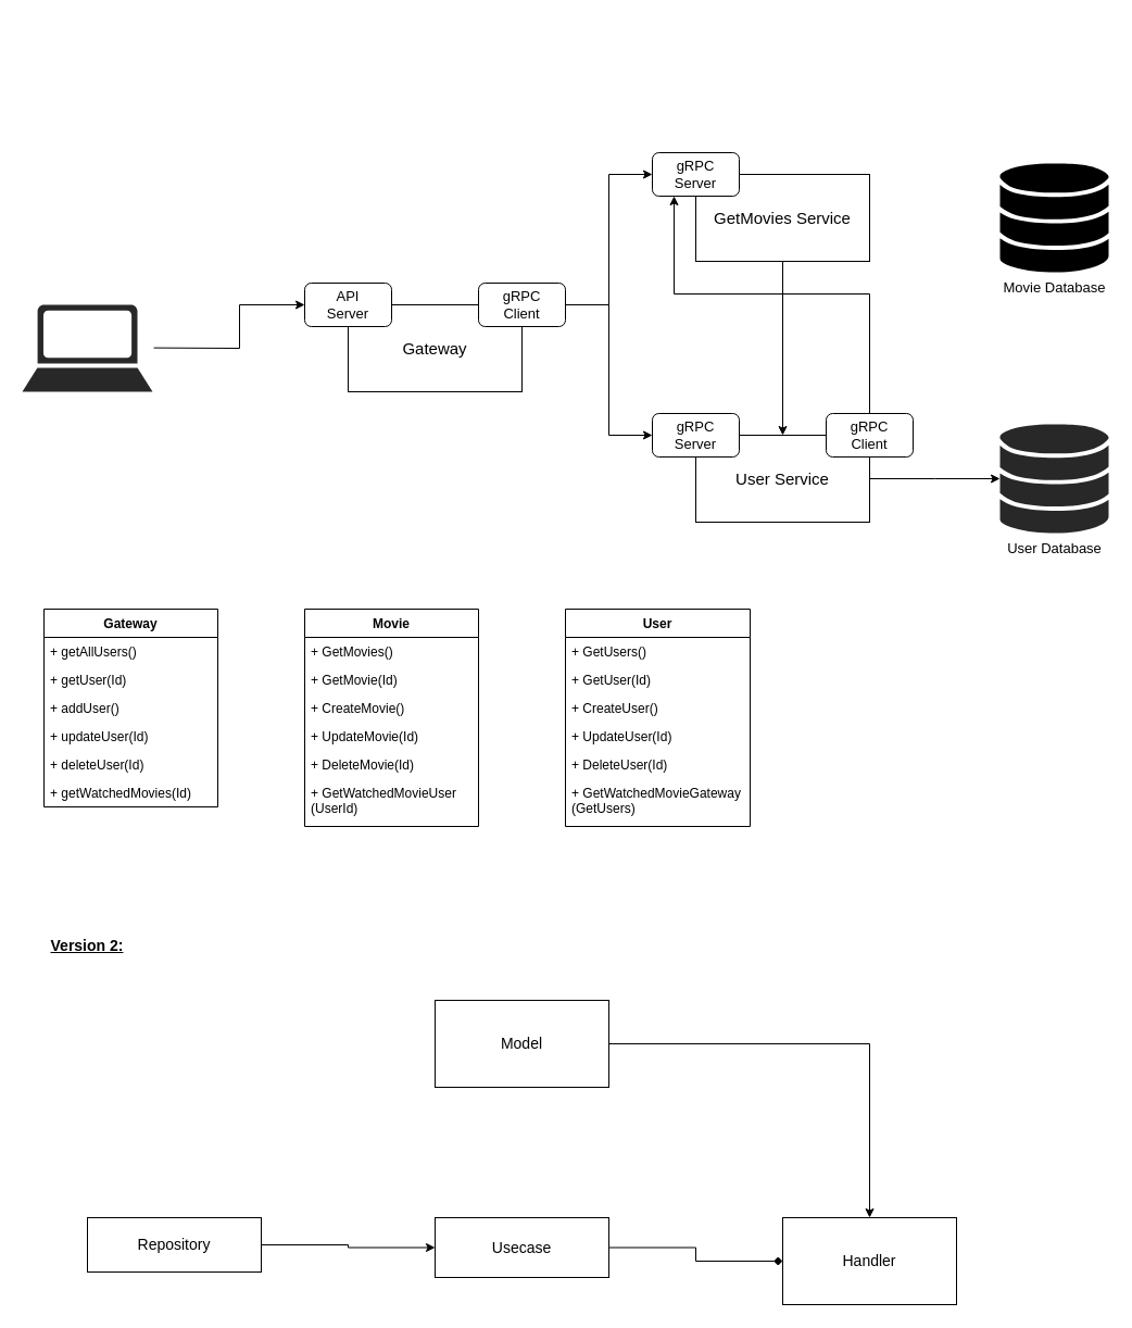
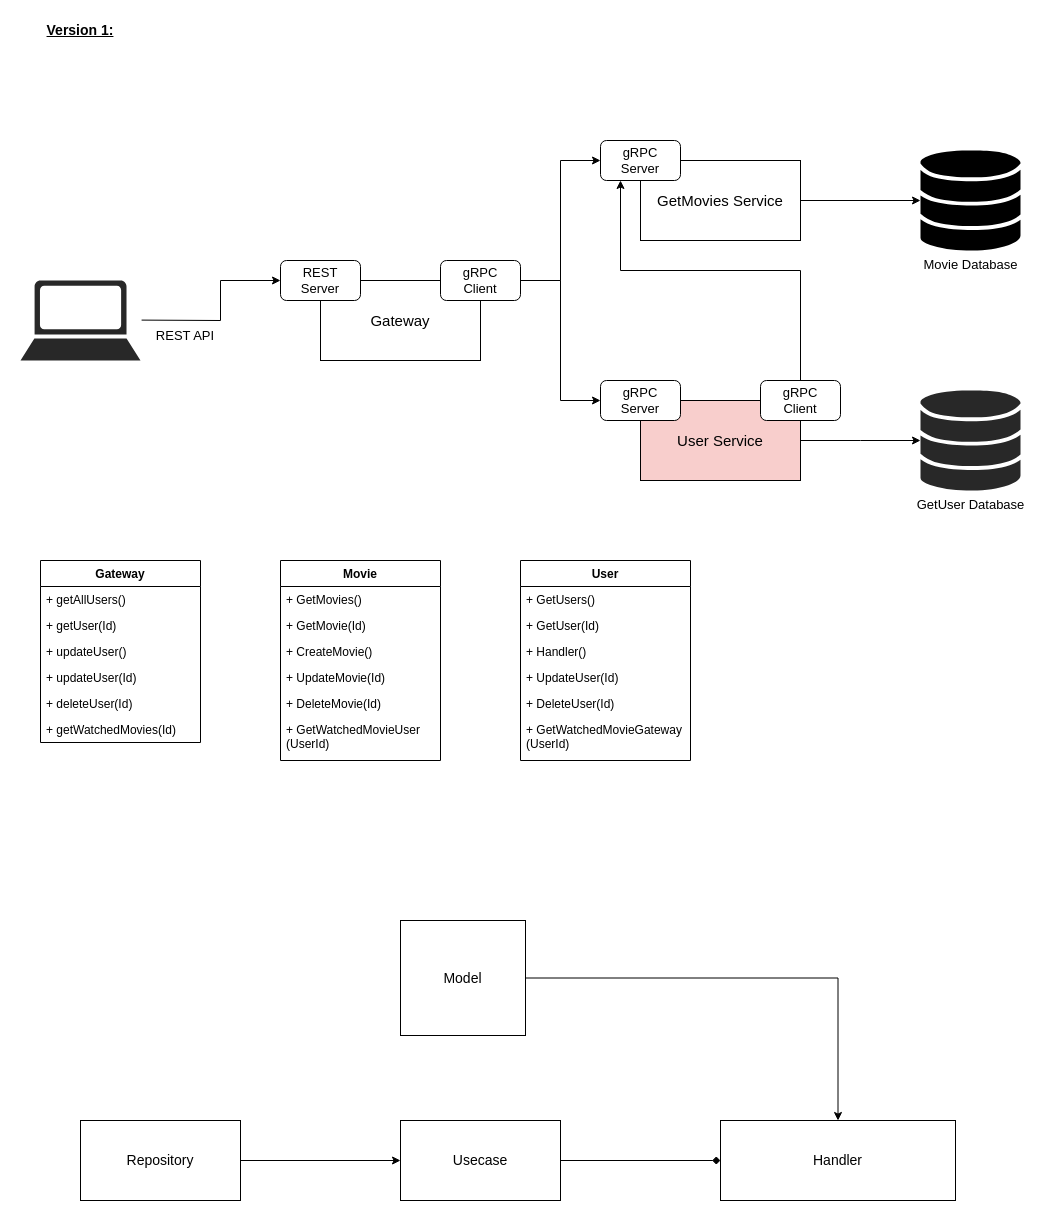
  <mxCell id="0" />
  <mxCell id="1" parent="0" />
- <mxCell id="2" value="User Service" style="rounded=0;whiteSpace=wrap;html=1;fontSize=15;" parent="1" vertex="1"><mxGeometry x="640" y="400" width="160" height="80" as="geometry" /></mxCell>
- <mxCell id="3" style="edgeStyle=orthogonalEdgeStyle;rounded=0;orthogonalLoop=1;jettySize=auto;html=1;fontSize=13;" parent="1" source="4" target="2" edge="1"><mxGeometry relative="1" as="geometry"><mxPoint x="890" y="200" as="targetPoint" /></mxGeometry></mxCell>
+ <mxCell id="2" value="User Service" style="rounded=0;whiteSpace=wrap;html=1;fontSize=15;fillColor=#f8cecc;" parent="1" vertex="1"><mxGeometry x="640" y="400" width="160" height="80" as="geometry" /></mxCell>
+ <mxCell id="3" style="edgeStyle=orthogonalEdgeStyle;rounded=0;orthogonalLoop=1;jettySize=auto;html=1;fontSize=13;" parent="1" source="4" target="16" edge="1"><mxGeometry relative="1" as="geometry"><mxPoint x="890" y="200" as="targetPoint" /></mxGeometry></mxCell>
  <mxCell id="4" value="GetMovies Service" style="rounded=0;whiteSpace=wrap;html=1;fontSize=15;" parent="1" vertex="1"><mxGeometry x="640" y="160" width="160" height="80" as="geometry" /></mxCell>
  <mxCell id="5" value="" style="endArrow=classic;html=1;rounded=0;exitX=0.5;exitY=0;exitDx=0;exitDy=0;entryX=0.25;entryY=1;entryDx=0;entryDy=0;" parent="1" source="7" target="6" edge="1"><mxGeometry width="50" height="50" relative="1" as="geometry"><mxPoint x="645" y="290" as="sourcePoint" /><mxPoint x="505" y="270" as="targetPoint" /><Array as="points"><mxPoint x="800" y="270" /><mxPoint x="620" y="270" /></Array></mxGeometry></mxCell>
  <mxCell id="6" value="gRPC &lt;br&gt;Server" style="rounded=1;whiteSpace=wrap;html=1;fontSize=13;" parent="1" vertex="1"><mxGeometry x="600" y="140" width="80" height="40" as="geometry" /></mxCell>
  <mxCell id="7" value="gRPC &lt;br&gt;Client" style="rounded=1;whiteSpace=wrap;html=1;fontSize=13;" parent="1" vertex="1"><mxGeometry x="760" y="380" width="80" height="40" as="geometry" /></mxCell>
  <mxCell id="8" value="gRPC &lt;br&gt;Server" style="rounded=1;whiteSpace=wrap;html=1;fontSize=13;" parent="1" vertex="1"><mxGeometry x="600" y="380" width="80" height="40" as="geometry" /></mxCell>
  <mxCell id="9" value="Gateway" style="rounded=0;whiteSpace=wrap;html=1;fontSize=15;" parent="1" vertex="1"><mxGeometry x="320" y="280" width="160" height="80" as="geometry" /></mxCell>
- <mxCell id="10" value="API&lt;br&gt;Server" style="rounded=1;whiteSpace=wrap;html=1;fontSize=13;" parent="1" vertex="1"><mxGeometry x="280" y="260" width="80" height="40" as="geometry" /></mxCell>
+ <mxCell id="10" value="REST&lt;br&gt;Server" style="rounded=1;whiteSpace=wrap;html=1;fontSize=13;" parent="1" vertex="1"><mxGeometry x="280" y="260" width="80" height="40" as="geometry" /></mxCell>
  <mxCell id="11" value="gRPC &lt;br&gt;Client" style="rounded=1;whiteSpace=wrap;html=1;fontSize=13;" parent="1" vertex="1"><mxGeometry x="440" y="260" width="80" height="40" as="geometry" /></mxCell>
  <mxCell id="12" value="" style="endArrow=classic;html=1;fontSize=13;exitX=1;exitY=0.5;exitDx=0;exitDy=0;entryX=0;entryY=0.5;entryDx=0;entryDy=0;rounded=0;" parent="1" source="11" target="6" edge="1"><mxGeometry width="50" height="50" relative="1" as="geometry"><mxPoint x="480" y="420" as="sourcePoint" /><mxPoint x="530" y="370" as="targetPoint" /><Array as="points"><mxPoint x="560" y="280" /><mxPoint x="560" y="160" /></Array></mxGeometry></mxCell>
  <mxCell id="13" value="" style="endArrow=classic;html=1;fontSize=13;exitX=1;exitY=0.5;exitDx=0;exitDy=0;entryX=0;entryY=0.5;entryDx=0;entryDy=0;rounded=0;" parent="1" source="11" target="8" edge="1"><mxGeometry width="50" height="50" relative="1" as="geometry"><mxPoint x="530" y="290" as="sourcePoint" /><mxPoint x="610" y="170" as="targetPoint" /><Array as="points"><mxPoint x="560" y="280" /><mxPoint x="560" y="400" /></Array></mxGeometry></mxCell>
  <mxCell id="14" value="" style="endArrow=classic;html=1;fontSize=13;rounded=0;entryX=0;entryY=0.5;entryDx=0;entryDy=0;exitX=1.009;exitY=0.495;exitDx=0;exitDy=0;exitPerimeter=0;" parent="1" source="17" target="10" edge="1"><mxGeometry width="50" height="50" relative="1" as="geometry"><mxPoint x="150" y="300" as="sourcePoint" /><mxPoint x="400" y="420" as="targetPoint" /><Array as="points"><mxPoint x="220" y="320" /><mxPoint x="220" y="280" /></Array></mxGeometry></mxCell>
+ <mxCell id="15" value="REST API" style="text;html=1;strokeColor=none;fillColor=none;align=center;verticalAlign=middle;whiteSpace=wrap;rounded=0;fontSize=13;" parent="1" vertex="1"><mxGeometry x="140" y="310" width="90" height="50" as="geometry" /></mxCell>
  <mxCell id="16" value="Movie Database" style="verticalLabelPosition=bottom;sketch=0;html=1;verticalAlign=top;pointerEvents=1;align=center;shape=mxgraph.cisco_safe.iot_things_icons.icon7;fontSize=13;strokeColor=#FFFFFF;fillColor=#000000;" parent="1" vertex="1"><mxGeometry x="920" y="150" width="100" height="100" as="geometry" /></mxCell>
  <mxCell id="17" value="" style="verticalLabelPosition=bottom;sketch=0;html=1;fillColor=#282828;strokeColor=none;verticalAlign=top;pointerEvents=1;align=center;shape=mxgraph.cisco_safe.iot_things_icons.icon12;fontSize=13;" parent="1" vertex="1"><mxGeometry x="20" y="280" width="120" height="80" as="geometry" /></mxCell>
- <mxCell id="18" value="User Database" style="verticalLabelPosition=bottom;sketch=0;html=1;fillColor=#282828;strokeColor=none;verticalAlign=top;pointerEvents=1;align=center;shape=mxgraph.cisco_safe.iot_things_icons.icon7;fontSize=13;" parent="1" vertex="1"><mxGeometry x="920" y="390" width="100" height="100" as="geometry" /></mxCell>
+ <mxCell id="18" value="GetUser Database" style="verticalLabelPosition=bottom;sketch=0;html=1;fillColor=#282828;strokeColor=none;verticalAlign=top;pointerEvents=1;align=center;shape=mxgraph.cisco_safe.iot_things_icons.icon7;fontSize=13;" parent="1" vertex="1"><mxGeometry x="920" y="390" width="100" height="100" as="geometry" /></mxCell>
  <mxCell id="19" style="edgeStyle=orthogonalEdgeStyle;rounded=0;orthogonalLoop=1;jettySize=auto;html=1;fontSize=13;exitX=1;exitY=0.5;exitDx=0;exitDy=0;" parent="1" source="2" edge="1"><mxGeometry relative="1" as="geometry"><mxPoint x="810" y="210" as="sourcePoint" /><mxPoint x="920" y="440" as="targetPoint" /></mxGeometry></mxCell>
  <mxCell id="20" value="Movie" style="swimlane;fontStyle=1;align=center;verticalAlign=top;childLayout=stackLayout;horizontal=1;startSize=26;horizontalStack=0;resizeParent=1;resizeParentMax=0;resizeLast=0;collapsible=1;marginBottom=0;" parent="1" vertex="1"><mxGeometry x="280" y="560" width="160" height="200" as="geometry" /></mxCell>
  <mxCell id="21" value="+ GetMovies()" style="text;strokeColor=none;fillColor=none;align=left;verticalAlign=top;spacingLeft=4;spacingRight=4;overflow=hidden;rotatable=0;points=[[0,0.5],[1,0.5]];portConstraint=eastwest;" parent="20" vertex="1"><mxGeometry y="26" width="160" height="26" as="geometry" /></mxCell>
  <mxCell id="22" value="+ GetMovie(Id)" style="text;strokeColor=none;fillColor=none;align=left;verticalAlign=top;spacingLeft=4;spacingRight=4;overflow=hidden;rotatable=0;points=[[0,0.5],[1,0.5]];portConstraint=eastwest;" parent="20" vertex="1"><mxGeometry y="52" width="160" height="26" as="geometry" /></mxCell>
  <mxCell id="23" value="+ CreateMovie()" style="text;strokeColor=none;fillColor=none;align=left;verticalAlign=top;spacingLeft=4;spacingRight=4;overflow=hidden;rotatable=0;points=[[0,0.5],[1,0.5]];portConstraint=eastwest;" parent="20" vertex="1"><mxGeometry y="78" width="160" height="26" as="geometry" /></mxCell>
  <mxCell id="24" value="+ UpdateMovie(Id)" style="text;strokeColor=none;fillColor=none;align=left;verticalAlign=top;spacingLeft=4;spacingRight=4;overflow=hidden;rotatable=0;points=[[0,0.5],[1,0.5]];portConstraint=eastwest;" parent="20" vertex="1"><mxGeometry y="104" width="160" height="26" as="geometry" /></mxCell>
  <mxCell id="25" value="+ DeleteMovie(Id)" style="text;strokeColor=none;fillColor=none;align=left;verticalAlign=top;spacingLeft=4;spacingRight=4;overflow=hidden;rotatable=0;points=[[0,0.5],[1,0.5]];portConstraint=eastwest;" parent="20" vertex="1"><mxGeometry y="130" width="160" height="26" as="geometry" /></mxCell>
  <mxCell id="26" value="+ GetWatchedMovieUser&#10;(UserId)" style="text;strokeColor=none;fillColor=none;align=left;verticalAlign=top;spacingLeft=4;spacingRight=4;overflow=hidden;rotatable=0;points=[[0,0.5],[1,0.5]];portConstraint=eastwest;" parent="20" vertex="1"><mxGeometry y="156" width="160" height="44" as="geometry" /></mxCell>
  <mxCell id="27" value="Gateway" style="swimlane;fontStyle=1;align=center;verticalAlign=top;childLayout=stackLayout;horizontal=1;startSize=26;horizontalStack=0;resizeParent=1;resizeParentMax=0;resizeLast=0;collapsible=1;marginBottom=0;" parent="1" vertex="1"><mxGeometry x="40" y="560" width="160" height="182" as="geometry" /></mxCell>
  <mxCell id="28" value="+ getAllUsers()" style="text;strokeColor=none;fillColor=none;align=left;verticalAlign=top;spacingLeft=4;spacingRight=4;overflow=hidden;rotatable=0;points=[[0,0.5],[1,0.5]];portConstraint=eastwest;" parent="27" vertex="1"><mxGeometry y="26" width="160" height="26" as="geometry" /></mxCell>
  <mxCell id="29" value="+ getUser(Id)" style="text;strokeColor=none;fillColor=none;align=left;verticalAlign=top;spacingLeft=4;spacingRight=4;overflow=hidden;rotatable=0;points=[[0,0.5],[1,0.5]];portConstraint=eastwest;" parent="27" vertex="1"><mxGeometry y="52" width="160" height="26" as="geometry" /></mxCell>
- <mxCell id="30" value="+ addUser()" style="text;strokeColor=none;fillColor=none;align=left;verticalAlign=top;spacingLeft=4;spacingRight=4;overflow=hidden;rotatable=0;points=[[0,0.5],[1,0.5]];portConstraint=eastwest;" parent="27" vertex="1"><mxGeometry y="78" width="160" height="26" as="geometry" /></mxCell>
+ <mxCell id="30" value="+ updateUser()" style="text;strokeColor=none;fillColor=none;align=left;verticalAlign=top;spacingLeft=4;spacingRight=4;overflow=hidden;rotatable=0;points=[[0,0.5],[1,0.5]];portConstraint=eastwest;" parent="27" vertex="1"><mxGeometry y="78" width="160" height="26" as="geometry" /></mxCell>
  <mxCell id="31" value="+ updateUser(Id)" style="text;strokeColor=none;fillColor=none;align=left;verticalAlign=top;spacingLeft=4;spacingRight=4;overflow=hidden;rotatable=0;points=[[0,0.5],[1,0.5]];portConstraint=eastwest;" parent="27" vertex="1"><mxGeometry y="104" width="160" height="26" as="geometry" /></mxCell>
  <mxCell id="32" value="+ deleteUser(Id)" style="text;strokeColor=none;fillColor=none;align=left;verticalAlign=top;spacingLeft=4;spacingRight=4;overflow=hidden;rotatable=0;points=[[0,0.5],[1,0.5]];portConstraint=eastwest;" parent="27" vertex="1"><mxGeometry y="130" width="160" height="26" as="geometry" /></mxCell>
  <mxCell id="33" value="+ getWatchedMovies(Id)" style="text;strokeColor=none;fillColor=none;align=left;verticalAlign=top;spacingLeft=4;spacingRight=4;overflow=hidden;rotatable=0;points=[[0,0.5],[1,0.5]];portConstraint=eastwest;" parent="27" vertex="1"><mxGeometry y="156" width="160" height="26" as="geometry" /></mxCell>
  <mxCell id="34" value="User" style="swimlane;fontStyle=1;align=center;verticalAlign=top;childLayout=stackLayout;horizontal=1;startSize=26;horizontalStack=0;resizeParent=1;resizeParentMax=0;resizeLast=0;collapsible=1;marginBottom=0;html=0;" parent="1" vertex="1"><mxGeometry x="520" y="560" width="170" height="200" as="geometry" /></mxCell>
  <mxCell id="35" value="+ GetUsers()" style="text;strokeColor=none;fillColor=none;align=left;verticalAlign=top;spacingLeft=4;spacingRight=4;overflow=hidden;rotatable=0;points=[[0,0.5],[1,0.5]];portConstraint=eastwest;" parent="34" vertex="1"><mxGeometry y="26" width="170" height="26" as="geometry" /></mxCell>
  <mxCell id="36" value="+ GetUser(Id)" style="text;strokeColor=none;fillColor=none;align=left;verticalAlign=top;spacingLeft=4;spacingRight=4;overflow=hidden;rotatable=0;points=[[0,0.5],[1,0.5]];portConstraint=eastwest;" parent="34" vertex="1"><mxGeometry y="52" width="170" height="26" as="geometry" /></mxCell>
- <mxCell id="37" value="+ CreateUser()" style="text;strokeColor=none;fillColor=none;align=left;verticalAlign=top;spacingLeft=4;spacingRight=4;overflow=hidden;rotatable=0;points=[[0,0.5],[1,0.5]];portConstraint=eastwest;" parent="34" vertex="1"><mxGeometry y="78" width="170" height="26" as="geometry" /></mxCell>
+ <mxCell id="37" value="+ Handler()" style="text;strokeColor=none;fillColor=none;align=left;verticalAlign=top;spacingLeft=4;spacingRight=4;overflow=hidden;rotatable=0;points=[[0,0.5],[1,0.5]];portConstraint=eastwest;" parent="34" vertex="1"><mxGeometry y="78" width="170" height="26" as="geometry" /></mxCell>
  <mxCell id="38" value="+ UpdateUser(Id)" style="text;strokeColor=none;fillColor=none;align=left;verticalAlign=top;spacingLeft=4;spacingRight=4;overflow=hidden;rotatable=0;points=[[0,0.5],[1,0.5]];portConstraint=eastwest;" parent="34" vertex="1"><mxGeometry y="104" width="170" height="26" as="geometry" /></mxCell>
  <mxCell id="39" value="+ DeleteUser(Id)" style="text;strokeColor=none;fillColor=none;align=left;verticalAlign=top;spacingLeft=4;spacingRight=4;overflow=hidden;rotatable=0;points=[[0,0.5],[1,0.5]];portConstraint=eastwest;" parent="34" vertex="1"><mxGeometry y="130" width="170" height="26" as="geometry" /></mxCell>
- <mxCell id="40" value="+ GetWatchedMovieGateway&#10;(GetUsers)" style="text;strokeColor=none;fillColor=none;align=left;verticalAlign=top;spacingLeft=4;spacingRight=4;overflow=hidden;rotatable=0;points=[[0,0.5],[1,0.5]];portConstraint=eastwest;" parent="34" vertex="1"><mxGeometry y="156" width="170" height="44" as="geometry" /></mxCell>
- <mxCell id="42" value="Version 2:" style="text;html=1;strokeColor=none;fillColor=none;align=center;verticalAlign=middle;whiteSpace=wrap;rounded=0;fontSize=14;fontStyle=5" parent="1" vertex="1"><mxGeometry x="40" y="860" width="80" height="20" as="geometry" /></mxCell>
- <mxCell id="43" value="Handler" style="rounded=0;whiteSpace=wrap;html=1;fontSize=14;" parent="1" vertex="1"><mxGeometry x="720" y="1120" width="160" height="80" as="geometry" /></mxCell>
+ <mxCell id="40" value="+ GetWatchedMovieGateway&#10;(UserId)" style="text;strokeColor=none;fillColor=none;align=left;verticalAlign=top;spacingLeft=4;spacingRight=4;overflow=hidden;rotatable=0;points=[[0,0.5],[1,0.5]];portConstraint=eastwest;" parent="34" vertex="1"><mxGeometry y="156" width="170" height="44" as="geometry" /></mxCell>
+ <mxCell id="41" value="Version 1:" style="text;html=1;strokeColor=none;fillColor=none;align=center;verticalAlign=middle;whiteSpace=wrap;rounded=0;fontStyle=5;fontSize=14;" parent="1" vertex="1"><mxGeometry x="40" y="20" width="80" height="20" as="geometry" /></mxCell>
+ <mxCell id="43" value="Handler" style="rounded=0;whiteSpace=wrap;html=1;fontSize=14;" parent="1" vertex="1"><mxGeometry x="720" y="1120" width="235" height="80" as="geometry" /></mxCell>
  <mxCell id="44" style="edgeStyle=orthogonalEdgeStyle;rounded=0;orthogonalLoop=1;jettySize=auto;html=1;" edge="1" parent="1" source="45" target="47"><mxGeometry relative="1" as="geometry" /></mxCell>
- <mxCell id="45" value="Repository" style="rounded=0;whiteSpace=wrap;html=1;fontSize=14;" parent="1" vertex="1"><mxGeometry x="80" y="1120" width="160" height="50" as="geometry" /></mxCell>
+ <mxCell id="45" value="Repository" style="rounded=0;whiteSpace=wrap;html=1;fontSize=14;" parent="1" vertex="1"><mxGeometry x="80" y="1120" width="160" height="80" as="geometry" /></mxCell>
  <mxCell id="46" style="edgeStyle=orthogonalEdgeStyle;rounded=0;orthogonalLoop=1;jettySize=auto;html=1;endArrow=diamond;" edge="1" parent="1" source="47" target="43"><mxGeometry relative="1" as="geometry" /></mxCell>
- <mxCell id="47" value="Usecase" style="rounded=0;whiteSpace=wrap;html=1;fontSize=14;" parent="1" vertex="1"><mxGeometry x="400" y="1120" width="160" height="55" as="geometry" /></mxCell>
+ <mxCell id="47" value="Usecase" style="rounded=0;whiteSpace=wrap;html=1;fontSize=14;" parent="1" vertex="1"><mxGeometry x="400" y="1120" width="160" height="80" as="geometry" /></mxCell>
  <mxCell id="48" style="edgeStyle=orthogonalEdgeStyle;rounded=0;orthogonalLoop=1;jettySize=auto;html=1;" edge="1" parent="1" source="49" target="43"><mxGeometry relative="1" as="geometry" /></mxCell>
- <mxCell id="49" value="Model" style="rounded=0;whiteSpace=wrap;html=1;fontSize=14;" parent="1" vertex="1"><mxGeometry x="400" y="920" width="160" height="80" as="geometry" /></mxCell>
+ <mxCell id="49" value="Model" style="rounded=0;whiteSpace=wrap;html=1;fontSize=14;" parent="1" vertex="1"><mxGeometry x="400" y="920" width="125" height="115" as="geometry" /></mxCell>
